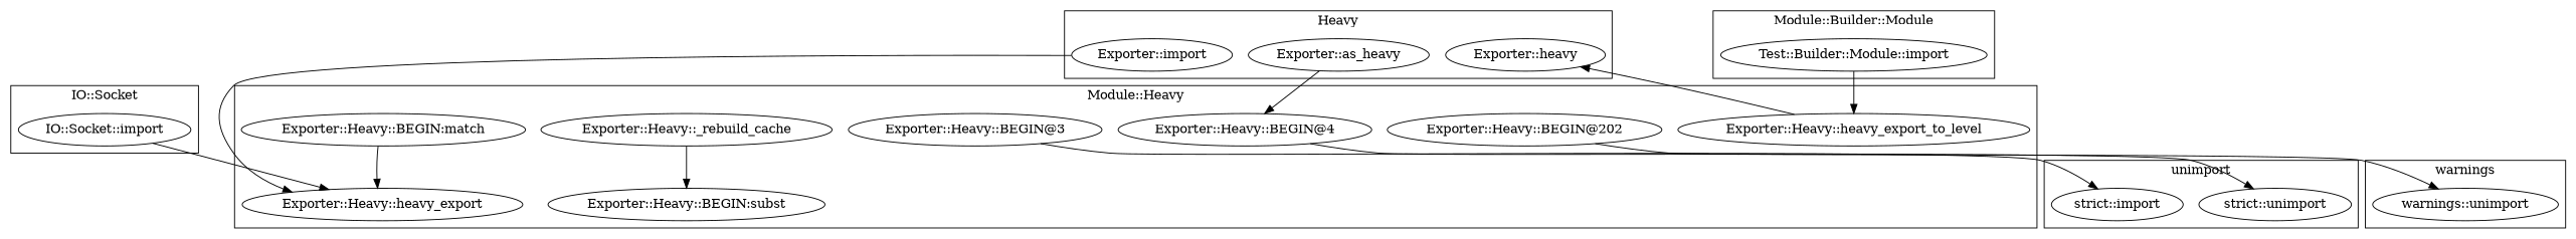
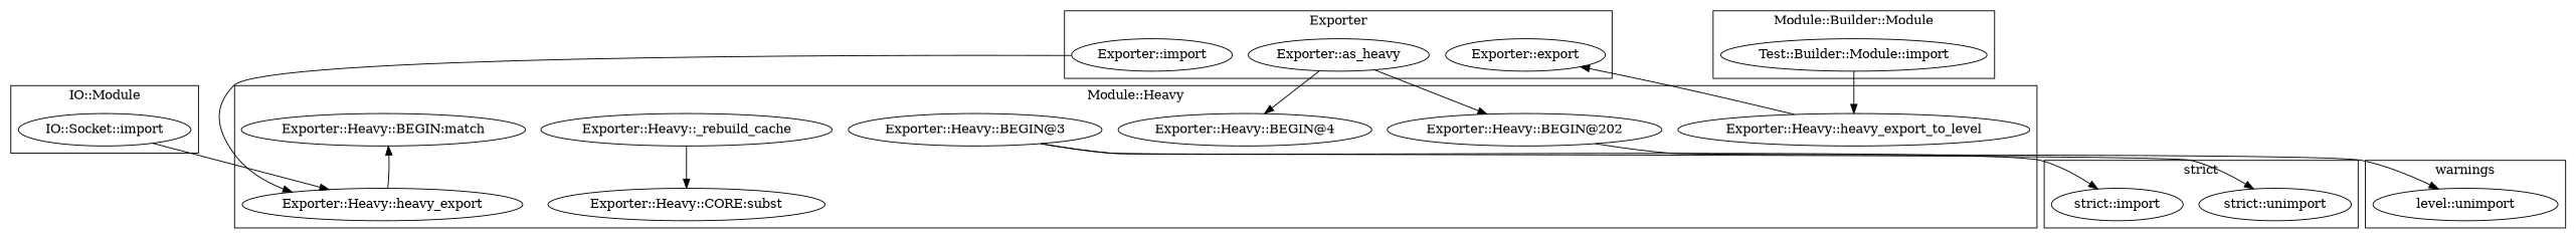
  digraph {
    "Exporter::Heavy::_rebuild_cache"
    "Exporter::Heavy::heavy_export_to_level"
    n3 [label="Exporter::Heavy::BEGIN:match"]
    "Exporter::Heavy::BEGIN@4"
    "Exporter::Heavy::BEGIN@3"
    "Exporter::Heavy::BEGIN@202"
-   "Exporter::Heavy::CORE:subst" [label="Exporter::Heavy::BEGIN:subst"]
+   "Exporter::Heavy::CORE:subst"
    "Exporter::Heavy::heavy_export"
-   "warnings::unimport"
+   "warnings::unimport" [label="level::unimport"]
    "Test::Builder::Module::import"
    "IO::Socket::import"
    "strict::import"
    "strict::unimport"
    "Exporter::import"
    "Exporter::as_heavy"
-   "Exporter::export" [label="Exporter::heavy"]
+   "Exporter::export"
    subgraph cluster_1 {
      label="Module::Heavy"
      "Exporter::Heavy::_rebuild_cache"
      "Exporter::Heavy::heavy_export_to_level"
      n3
      "Exporter::Heavy::BEGIN@4"
      "Exporter::Heavy::BEGIN@3"
      "Exporter::Heavy::BEGIN@202"
      "Exporter::Heavy::CORE:subst"
      "Exporter::Heavy::heavy_export"
    }
    subgraph cluster_2 {
      label=warnings
      "warnings::unimport"
    }
    subgraph cluster_3 {
      label="Module::Builder::Module"
      "Test::Builder::Module::import"
    }
    subgraph cluster_4 {
-     label="IO::Socket"
+     label="IO::Module"
      "IO::Socket::import"
    }
    subgraph cluster_5 {
-     label=unimport
+     label="strict"
      "strict::import"
      "strict::unimport"
    }
    subgraph cluster_6 {
-     label=Heavy
+     label=Exporter
      "Exporter::import"
      "Exporter::as_heavy"
      "Exporter::export"
    }
    "Exporter::Heavy::_rebuild_cache" -> "Exporter::Heavy::CORE:subst"
    "Exporter::Heavy::heavy_export_to_level" -> "Exporter::export"
-   "Exporter::Heavy::BEGIN@4" -> "strict::unimport"
+   "Exporter::Heavy::BEGIN@3" -> "strict::unimport"
    "Exporter::Heavy::BEGIN@3" -> "strict::import"
    "Exporter::Heavy::BEGIN@202" -> "warnings::unimport"
-   n3 -> "Exporter::Heavy::heavy_export"
+   "Exporter::Heavy::heavy_export" -> n3
    "Test::Builder::Module::import" -> "Exporter::Heavy::heavy_export_to_level"
    "IO::Socket::import" -> "Exporter::Heavy::heavy_export"
    "Exporter::import" -> "Exporter::Heavy::heavy_export"
    "Exporter::as_heavy" -> "Exporter::Heavy::BEGIN@4"
+   "Exporter::as_heavy" -> "Exporter::Heavy::BEGIN@202"
  }
